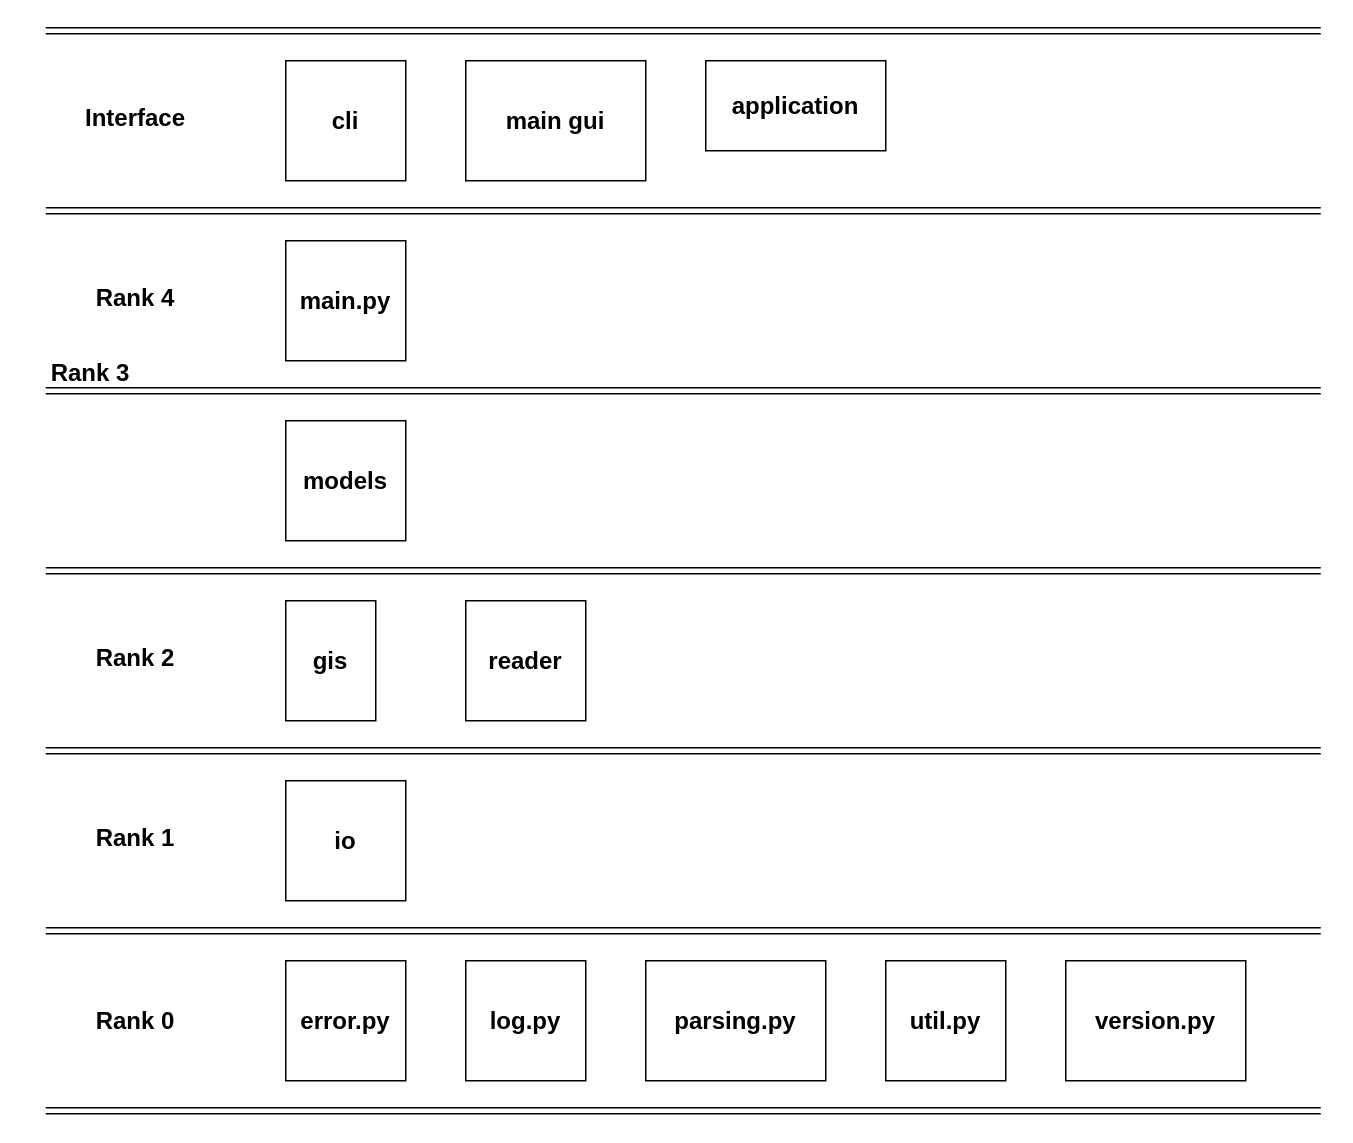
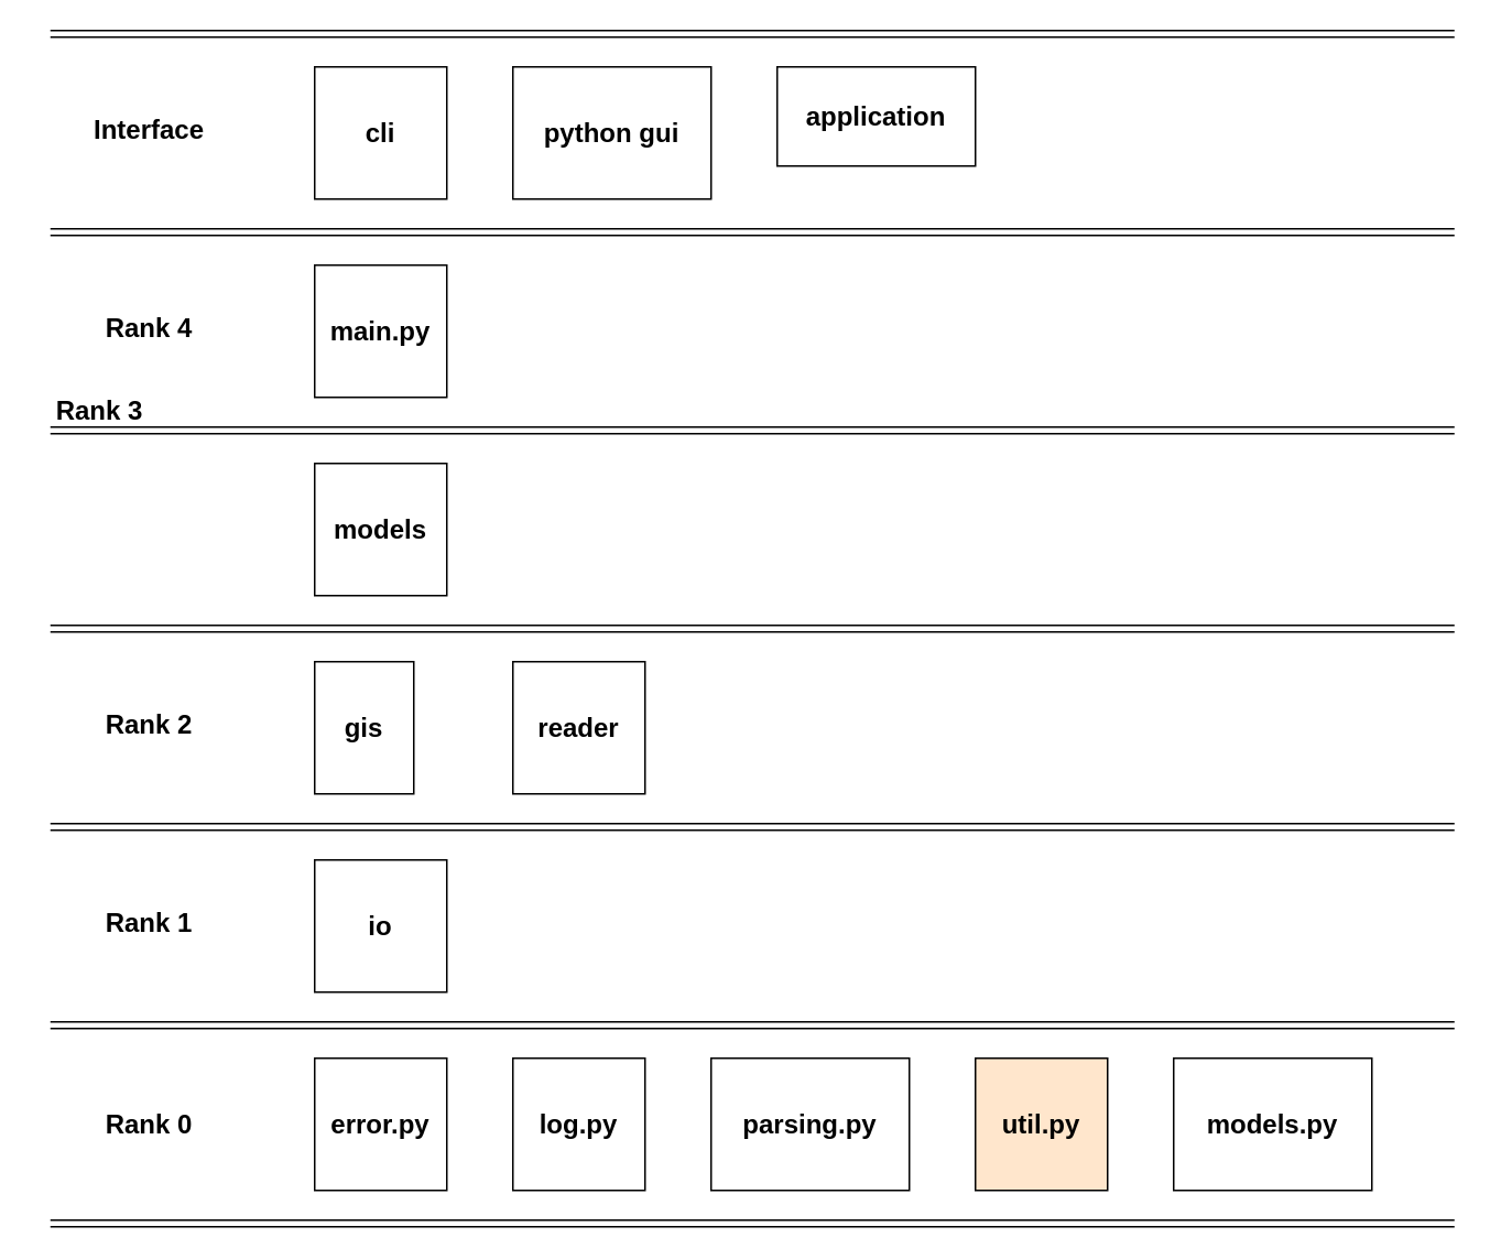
  <mxCell id="0" />
  <mxCell id="1" parent="0" />
  <mxCell id="2" value="log.py" style="whiteSpace=wrap;html=1;aspect=fixed;fontSize=16;fontStyle=1" parent="1" vertex="1"><mxGeometry x="310" y="640" width="80" height="80" as="geometry" /></mxCell>
  <mxCell id="3" value="io" style="rounded=0;whiteSpace=wrap;html=1;fontSize=16;fontStyle=1" parent="1" vertex="1"><mxGeometry x="190" y="520" width="80" height="80" as="geometry" /></mxCell>
- <mxCell id="4" value="util.py" style="rounded=0;whiteSpace=wrap;html=1;fontSize=16;fontStyle=1" parent="1" vertex="1"><mxGeometry x="590" y="640" width="80" height="80" as="geometry" /></mxCell>
+ <mxCell id="4" value="util.py" style="rounded=0;whiteSpace=wrap;html=1;fontSize=16;fontStyle=1;fillColor=#ffe6cc;" parent="1" vertex="1"><mxGeometry x="590" y="640" width="80" height="80" as="geometry" /></mxCell>
  <mxCell id="5" value="Rank 0" style="text;html=1;strokeColor=none;fillColor=none;align=center;verticalAlign=middle;whiteSpace=wrap;rounded=0;fontSize=16;fontStyle=1" parent="1" vertex="1"><mxGeometry x="50" y="662.5" width="80" height="35" as="geometry" /></mxCell>
  <mxCell id="6" value="Rank 1" style="text;html=1;strokeColor=none;fillColor=none;align=center;verticalAlign=middle;whiteSpace=wrap;rounded=0;fontSize=16;fontStyle=1" parent="1" vertex="1"><mxGeometry x="50" y="540" width="80" height="35" as="geometry" /></mxCell>
  <mxCell id="7" value="" style="html=1;rounded=0;fontSize=16;labelBackgroundColor=#000000;shape=link;shadow=0;" parent="1" edge="1"><mxGeometry width="100" relative="1" as="geometry"><mxPoint y="620" as="sourcePoint" x="30" /><mxPoint x="880" y="620" as="targetPoint" /></mxGeometry></mxCell>
  <mxCell id="8" value="error.py" style="rounded=0;whiteSpace=wrap;html=1;fontSize=16;fontStyle=1" parent="1" vertex="1"><mxGeometry x="190" y="640" width="80" height="80" as="geometry" /></mxCell>
  <mxCell id="9" value="" style="html=1;rounded=0;fontSize=16;labelBackgroundColor=#000000;shape=link;shadow=0;" parent="1" edge="1"><mxGeometry width="100" relative="1" as="geometry"><mxPoint y="500" as="sourcePoint" x="30" /><mxPoint x="880" y="500" as="targetPoint" /></mxGeometry></mxCell>
  <mxCell id="10" value="Rank 2" style="text;html=1;strokeColor=none;fillColor=none;align=center;verticalAlign=middle;whiteSpace=wrap;rounded=0;fontSize=16;fontStyle=1" parent="1" vertex="1"><mxGeometry x="50" y="420" width="80" height="35" as="geometry" /></mxCell>
  <mxCell id="11" value="reader" style="rounded=0;whiteSpace=wrap;html=1;fontSize=16;fontStyle=1" parent="1" vertex="1"><mxGeometry x="310" y="400" width="80" height="80" as="geometry" /></mxCell>
  <mxCell id="12" value="" style="html=1;rounded=0;fontSize=16;labelBackgroundColor=#000000;shape=link;shadow=0;" parent="1" edge="1"><mxGeometry width="100" relative="1" as="geometry"><mxPoint y="380" as="sourcePoint" x="30" /><mxPoint x="880" y="380" as="targetPoint" /></mxGeometry></mxCell>
  <mxCell id="13" value="Rank 3" style="text;html=1;strokeColor=none;fillColor=none;align=center;verticalAlign=middle;whiteSpace=wrap;rounded=0;fontSize=16;fontStyle=1" parent="1" vertex="1"><mxGeometry x="20" y="230" width="80" height="35" as="geometry" /></mxCell>
  <mxCell id="14" value="" style="html=1;rounded=0;fontSize=16;labelBackgroundColor=#000000;shape=link;shadow=0;" parent="1" edge="1"><mxGeometry width="100" relative="1" as="geometry"><mxPoint y="740" as="sourcePoint" x="30" /><mxPoint x="880" y="740" as="targetPoint" /></mxGeometry></mxCell>
  <mxCell id="15" value="gis" style="rounded=0;whiteSpace=wrap;html=1;fontSize=16;fontStyle=1" parent="1" vertex="1"><mxGeometry x="190" y="400" width="60" height="80" as="geometry" /></mxCell>
  <mxCell id="16" value="models" style="rounded=0;whiteSpace=wrap;html=1;fontSize=16;fontStyle=1" parent="1" vertex="1"><mxGeometry x="190" y="280" width="80" height="80" as="geometry" /></mxCell>
  <mxCell id="17" value="Rank 4" style="text;html=1;strokeColor=none;fillColor=none;align=center;verticalAlign=middle;whiteSpace=wrap;rounded=0;fontSize=16;fontStyle=1" parent="1" vertex="1"><mxGeometry x="50" y="180" width="80" height="35" as="geometry" /></mxCell>
  <mxCell id="18" value="" style="html=1;rounded=0;fontSize=16;labelBackgroundColor=#000000;shape=link;shadow=0;" parent="1" edge="1"><mxGeometry width="100" relative="1" as="geometry"><mxPoint y="260" as="sourcePoint" x="30" /><mxPoint x="880" y="260" as="targetPoint" /></mxGeometry></mxCell>
  <mxCell id="19" value="main.py" style="rounded=0;whiteSpace=wrap;html=1;fontSize=16;fontStyle=1" parent="1" vertex="1"><mxGeometry x="190" y="160" width="80" height="80" as="geometry" /></mxCell>
  <mxCell id="20" value="Interface" style="text;html=1;strokeColor=none;fillColor=none;align=center;verticalAlign=middle;whiteSpace=wrap;rounded=0;fontSize=16;fontStyle=1" parent="1" vertex="1"><mxGeometry x="50" y="60" width="80" height="35" as="geometry" /></mxCell>
  <mxCell id="21" value="" style="html=1;rounded=0;fontSize=16;labelBackgroundColor=#000000;shape=link;shadow=0;" parent="1" edge="1"><mxGeometry width="100" relative="1" as="geometry"><mxPoint y="140" as="sourcePoint" x="30" /><mxPoint x="880" y="140" as="targetPoint" /></mxGeometry></mxCell>
  <mxCell id="22" value="cli" style="rounded=0;whiteSpace=wrap;html=1;fontSize=16;fontStyle=1" parent="1" vertex="1"><mxGeometry x="190" y="40" width="80" height="80" as="geometry" /></mxCell>
- <mxCell id="23" value="main gui" style="rounded=0;whiteSpace=wrap;html=1;fontSize=16;fontStyle=1" parent="1" vertex="1"><mxGeometry x="310" y="40" width="120" height="80" as="geometry" /></mxCell>
+ <mxCell id="23" value="python gui" style="rounded=0;whiteSpace=wrap;html=1;fontSize=16;fontStyle=1" parent="1" vertex="1"><mxGeometry x="310" y="40" width="120" height="80" as="geometry" /></mxCell>
  <mxCell id="24" value="application" style="rounded=0;whiteSpace=wrap;html=1;fontSize=16;fontStyle=1" parent="1" vertex="1"><mxGeometry x="470" y="40" width="120" height="60" as="geometry" /></mxCell>
- <mxCell id="25" value="version.py" style="rounded=0;whiteSpace=wrap;html=1;fontSize=16;fontStyle=1" parent="1" vertex="1"><mxGeometry x="710" y="640" width="120" height="80" as="geometry" /></mxCell>
+ <mxCell id="25" value="models.py" style="rounded=0;whiteSpace=wrap;html=1;fontSize=16;fontStyle=1" parent="1" vertex="1"><mxGeometry x="710" y="640" width="120" height="80" as="geometry" /></mxCell>
  <mxCell id="26" value="" style="html=1;rounded=0;fontSize=16;labelBackgroundColor=#000000;shape=link;shadow=0;" parent="1" edge="1"><mxGeometry width="100" relative="1" as="geometry"><mxPoint y="20" as="sourcePoint" x="30" /><mxPoint x="880" y="20" as="targetPoint" /></mxGeometry></mxCell>
  <mxCell id="27" value="parsing.py" style="rounded=0;whiteSpace=wrap;html=1;fontSize=16;fontStyle=1" vertex="1" parent="1"><mxGeometry x="430" y="640" width="120" height="80" as="geometry" /></mxCell>
